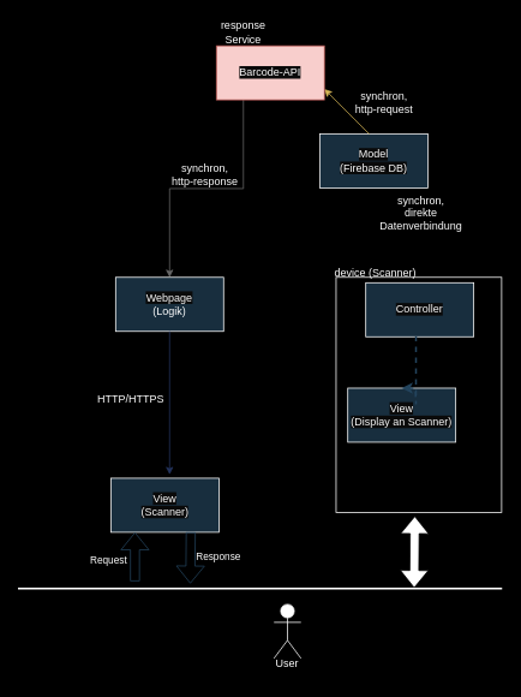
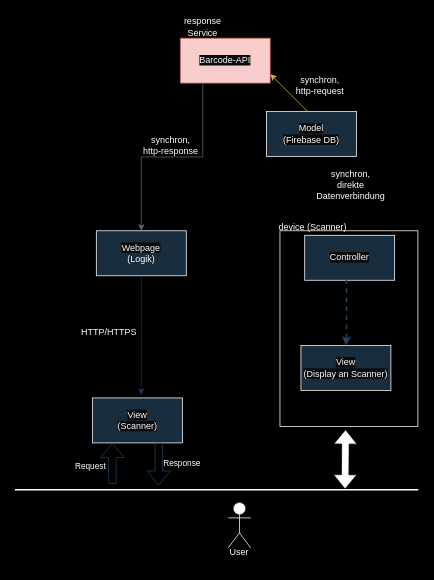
  <mxCell id="0" />
  <mxCell id="1" parent="0" />
  <mxCell id="2" value="" style="rounded=0;whiteSpace=wrap;html=1;strokeColor=#FFFFFF;fillColor=none;" parent="1" vertex="1"><mxGeometry x="373" y="307" width="184" height="261" as="geometry" /></mxCell>
  <mxCell id="3" value="&lt;span style=&quot;background-color: rgb(10, 10, 10);&quot;&gt;&lt;font color=&quot;#fcfcfc&quot;&gt;View&lt;br&gt;(Scanner)&lt;/font&gt;&lt;/span&gt;" style="rounded=0;whiteSpace=wrap;html=1;labelBackgroundColor=none;fillColor=#182E3E;strokeColor=#FFFFFF;fontColor=#FFFFFF;" parent="1" vertex="1"><mxGeometry x="123" y="530" width="120" height="60" as="geometry" /></mxCell>
  <mxCell id="4" value="&lt;span style=&quot;background-color: rgb(10, 10, 10);&quot;&gt;&lt;font color=&quot;#fcfcfc&quot;&gt;Model&lt;br&gt;(Firebase DB)&lt;br&gt;&lt;/font&gt;&lt;/span&gt;" style="rounded=0;whiteSpace=wrap;html=1;labelBackgroundColor=none;fillColor=#182E3E;strokeColor=#FFFFFF;fontColor=#FFFFFF;" parent="1" vertex="1"><mxGeometry x="355" y="148" width="120" height="60" as="geometry" /></mxCell>
  <mxCell id="5" value="&lt;font color=&quot;#fcfcfc&quot;&gt;&lt;span style=&quot;caret-color: rgb(252, 252, 252); background-color: rgb(10, 10, 10);&quot;&gt;Webpage&lt;br&gt;&lt;/span&gt;&lt;/font&gt;&lt;font color=&quot;#ffffff&quot;&gt;(Logik)&lt;/font&gt;" style="rounded=0;whiteSpace=wrap;html=1;labelBackgroundColor=none;fillColor=#182E3E;strokeColor=#FFFFFF;fontColor=#FFFFFF;" parent="1" vertex="1"><mxGeometry x="128" y="307" width="120" height="60" as="geometry" /></mxCell>
- <mxCell id="6" value="&lt;span style=&quot;background-color: rgb(10, 10, 10);&quot;&gt;&lt;font color=&quot;#fcfcfc&quot;&gt;View&lt;br&gt;(Display an Scanner)&lt;/font&gt;&lt;/span&gt;" style="rounded=0;whiteSpace=wrap;html=1;labelBackgroundColor=none;fillColor=#182E3E;strokeColor=#FFFFFF;fontColor=#FFFFFF;" parent="1" vertex="1"><mxGeometry x="386" y="430" width="120" height="60" as="geometry" /></mxCell>
+ <mxCell id="6" value="&lt;span style=&quot;background-color: rgb(10, 10, 10);&quot;&gt;&lt;font color=&quot;#fcfcfc&quot;&gt;View&lt;br&gt;(Display an Scanner)&lt;/font&gt;&lt;/span&gt;" style="rounded=0;whiteSpace=wrap;html=1;labelBackgroundColor=none;fillColor=#182E3E;strokeColor=#FFFFFF;fontColor=#FFFFFF;" parent="1" vertex="1"><mxGeometry x="401" y="460" width="120" height="60" as="geometry" /></mxCell>
  <mxCell id="7" value="&lt;font color=&quot;#fcfcfc&quot;&gt;&lt;span style=&quot;caret-color: rgb(252, 252, 252); background-color: rgb(10, 10, 10);&quot;&gt;Controller&lt;br&gt;&lt;/span&gt;&lt;/font&gt;" style="rounded=0;whiteSpace=wrap;html=1;labelBackgroundColor=none;fillColor=#182E3E;strokeColor=#FFFFFF;fontColor=#FFFFFF;" parent="1" vertex="1"><mxGeometry x="406" y="313" width="120" height="60" as="geometry" /></mxCell>
  <mxCell id="8" style="edgeStyle=orthogonalEdgeStyle;rounded=0;orthogonalLoop=1;jettySize=auto;html=1;exitX=0.465;exitY=0.986;exitDx=0;exitDy=0;entryX=0.5;entryY=0;entryDx=0;entryDy=0;strokeWidth=2;exitPerimeter=0;dashed=1;labelBackgroundColor=none;fontColor=default;strokeColor=#23445D;" parent="1" source="7" target="6" edge="1"><mxGeometry relative="1" as="geometry"><mxPoint x="546" y="411" as="sourcePoint" /><mxPoint x="661" y="411" as="targetPoint" /><Array as="points"><mxPoint x="462" y="448" /><mxPoint x="461" y="448" /></Array></mxGeometry></mxCell>
  <mxCell id="9" value="" style="shape=flexArrow;endArrow=classic;html=1;rounded=0;labelBackgroundColor=none;fontColor=default;strokeColor=#23445D;" parent="1" edge="1"><mxGeometry width="50" height="50" relative="1" as="geometry"><mxPoint x="149.5" y="644.5" as="sourcePoint" /><mxPoint x="149.5" y="590" as="targetPoint" /></mxGeometry></mxCell>
  <mxCell id="10" value="Request" style="edgeLabel;html=1;align=center;verticalAlign=middle;resizable=0;points=[];labelBackgroundColor=none;fontColor=#FFFFFF;" parent="9" vertex="1" connectable="0"><mxGeometry x="0.35" y="2" relative="1" as="geometry"><mxPoint x="-28" y="13" as="offset" /></mxGeometry></mxCell>
  <mxCell id="11" value="&lt;font color=&quot;#ffffff&quot;&gt;&lt;span style=&quot;caret-color: rgb(255, 255, 255);&quot;&gt;&lt;br&gt;HTTP/HTTPS&lt;br&gt;&lt;/span&gt;&lt;/font&gt;" style="text;html=1;strokeColor=none;fillColor=none;align=center;verticalAlign=middle;whiteSpace=wrap;rounded=0;" parent="1" vertex="1"><mxGeometry x="115" y="419" width="60" height="30" as="geometry" /></mxCell>
- <mxCell id="12" value="&lt;font color=&quot;#ffffff&quot;&gt;&lt;span style=&quot;caret-color: rgb(255, 255, 255);&quot;&gt;synchron,&lt;br&gt;direkte Datenverbindung&lt;br&gt;&lt;/span&gt;&lt;/font&gt;" style="text;html=1;strokeColor=none;fillColor=none;align=center;verticalAlign=middle;whiteSpace=wrap;rounded=0;" parent="1" vertex="1"><mxGeometry x="413" y="221" width="109" height="30" as="geometry" /></mxCell>
+ <mxCell id="12" value="&lt;font color=&quot;#ffffff&quot;&gt;&lt;span style=&quot;caret-color: rgb(255, 255, 255);&quot;&gt;synchron,&lt;br&gt;direkte Datenverbindung&lt;br&gt;&lt;/span&gt;&lt;/font&gt;" style="text;html=1;strokeColor=none;fillColor=none;align=center;verticalAlign=middle;whiteSpace=wrap;rounded=0;" parent="1" vertex="1"><mxGeometry x="413" y="231" width="109" height="30" as="geometry" /></mxCell>
  <mxCell id="13" style="edgeStyle=orthogonalEdgeStyle;rounded=0;orthogonalLoop=1;jettySize=auto;html=1;entryX=0.5;entryY=0;entryDx=0;entryDy=0;strokeColor=#666666;exitX=0.25;exitY=1;exitDx=0;exitDy=0;fillColor=#f5f5f5;" parent="1" source="20" target="5" edge="1"><mxGeometry relative="1" as="geometry" /></mxCell>
  <mxCell id="14" value="&lt;font color=&quot;#ffffff&quot;&gt;&lt;span style=&quot;caret-color: rgb(255, 255, 255);&quot;&gt;synchron,&lt;br&gt;http-response&lt;br&gt;&lt;/span&gt;&lt;/font&gt;" style="text;html=1;strokeColor=none;fillColor=none;align=center;verticalAlign=middle;whiteSpace=wrap;rounded=0;" parent="1" vertex="1"><mxGeometry x="184" y="178" width="87" height="30" as="geometry" /></mxCell>
  <mxCell id="15" value="&lt;font color=&quot;#ffffff&quot;&gt;device (Scanner)&lt;/font&gt;" style="text;html=1;strokeColor=none;fillColor=none;align=center;verticalAlign=middle;whiteSpace=wrap;rounded=0;" parent="1" vertex="1"><mxGeometry x="366" y="287" width="102" height="30" as="geometry" /></mxCell>
  <mxCell id="16" value="" style="shape=flexArrow;endArrow=classic;startArrow=classic;html=1;rounded=0;fillColor=default;exitX=0.819;exitY=-0.073;exitDx=0;exitDy=0;exitPerimeter=0;" parent="1" source="23" edge="1"><mxGeometry width="100" height="100" relative="1" as="geometry"><mxPoint x="460.5" y="619" as="sourcePoint" /><mxPoint x="460.5" y="572" as="targetPoint" /></mxGeometry></mxCell>
  <mxCell id="17" value="Actor" style="shape=umlActor;verticalLabelPosition=bottom;verticalAlign=top;html=1;outlineConnect=0;strokeColor=#FFFFFF;" parent="1" vertex="1"><mxGeometry x="304" y="670" width="30" height="60" as="geometry" /></mxCell>
  <mxCell id="18" value="&lt;font color=&quot;#ffffff&quot;&gt;User&lt;/font&gt;" style="text;html=1;strokeColor=none;fillColor=none;align=center;verticalAlign=middle;whiteSpace=wrap;rounded=0;" parent="1" vertex="1"><mxGeometry x="289" y="721" width="60" height="30" as="geometry" /></mxCell>
  <mxCell id="19" value="" style="endArrow=classic;html=1;rounded=0;strokeColor=#d6b656;fillColor=#fff2cc;" parent="1" edge="1"><mxGeometry width="50" height="50" relative="1" as="geometry"><mxPoint x="410" y="148" as="sourcePoint" /><mxPoint x="360" y="98" as="targetPoint" /></mxGeometry></mxCell>
  <mxCell id="20" value="&lt;span style=&quot;background-color: rgb(10, 10, 10);&quot;&gt;&lt;font color=&quot;#fcfcfc&quot;&gt;Barcode-API&lt;br&gt;&lt;/font&gt;&lt;/span&gt;" style="rounded=0;whiteSpace=wrap;html=1;labelBackgroundColor=none;fillColor=#f8cecc;strokeColor=#b85450;" parent="1" vertex="1"><mxGeometry x="240" y="50" width="120" height="60" as="geometry" /></mxCell>
  <mxCell id="21" value="&lt;font color=&quot;#ffffff&quot;&gt;&lt;span style=&quot;caret-color: rgb(255, 255, 255);&quot;&gt;synchron,&lt;br&gt;http-request&lt;br&gt;&lt;/span&gt;&lt;/font&gt;" style="text;html=1;strokeColor=none;fillColor=none;align=center;verticalAlign=middle;whiteSpace=wrap;rounded=0;" parent="1" vertex="1"><mxGeometry x="386" y="86" width="81" height="54" as="geometry" /></mxCell>
  <mxCell id="22" value="&lt;font color=&quot;#ffffff&quot;&gt;&lt;span style=&quot;caret-color: rgb(255, 255, 255);&quot;&gt;response Service&lt;/span&gt;&lt;/font&gt;" style="text;html=1;strokeColor=none;fillColor=none;align=center;verticalAlign=middle;whiteSpace=wrap;rounded=0;" parent="1" vertex="1"><mxGeometry x="240" y="20" width="60" height="30" as="geometry" /></mxCell>
  <mxCell id="23" value="" style="rounded=0;whiteSpace=wrap;html=1;strokeColor=#FFFFFF;fillColor=none;" parent="1" vertex="1"><mxGeometry x="20" y="652" width="537" height="1" as="geometry" /></mxCell>
  <mxCell id="24" value="" style="shape=flexArrow;endArrow=classic;html=1;rounded=0;labelBackgroundColor=none;fontColor=default;strokeColor=#23445D;" parent="1" edge="1"><mxGeometry width="50" height="50" relative="1" as="geometry"><mxPoint x="211.5" y="590" as="sourcePoint" /><mxPoint x="211" y="647" as="targetPoint" /></mxGeometry></mxCell>
  <mxCell id="25" value="Response" style="edgeLabel;html=1;align=center;verticalAlign=middle;resizable=0;points=[];labelBackgroundColor=none;fontColor=#FFFFFF;" parent="24" vertex="1" connectable="0"><mxGeometry x="0.35" y="2" relative="1" as="geometry"><mxPoint x="28" y="-12" as="offset" /></mxGeometry></mxCell>
  <mxCell id="26" value="" style="endArrow=classic;html=1;rounded=0;strokeColor=#23345D;exitX=0.5;exitY=1;exitDx=0;exitDy=0;" parent="1" source="5" edge="1"><mxGeometry width="50" height="50" relative="1" as="geometry"><mxPoint x="186" y="370" as="sourcePoint" /><mxPoint x="188" y="526" as="targetPoint" /></mxGeometry></mxCell>
